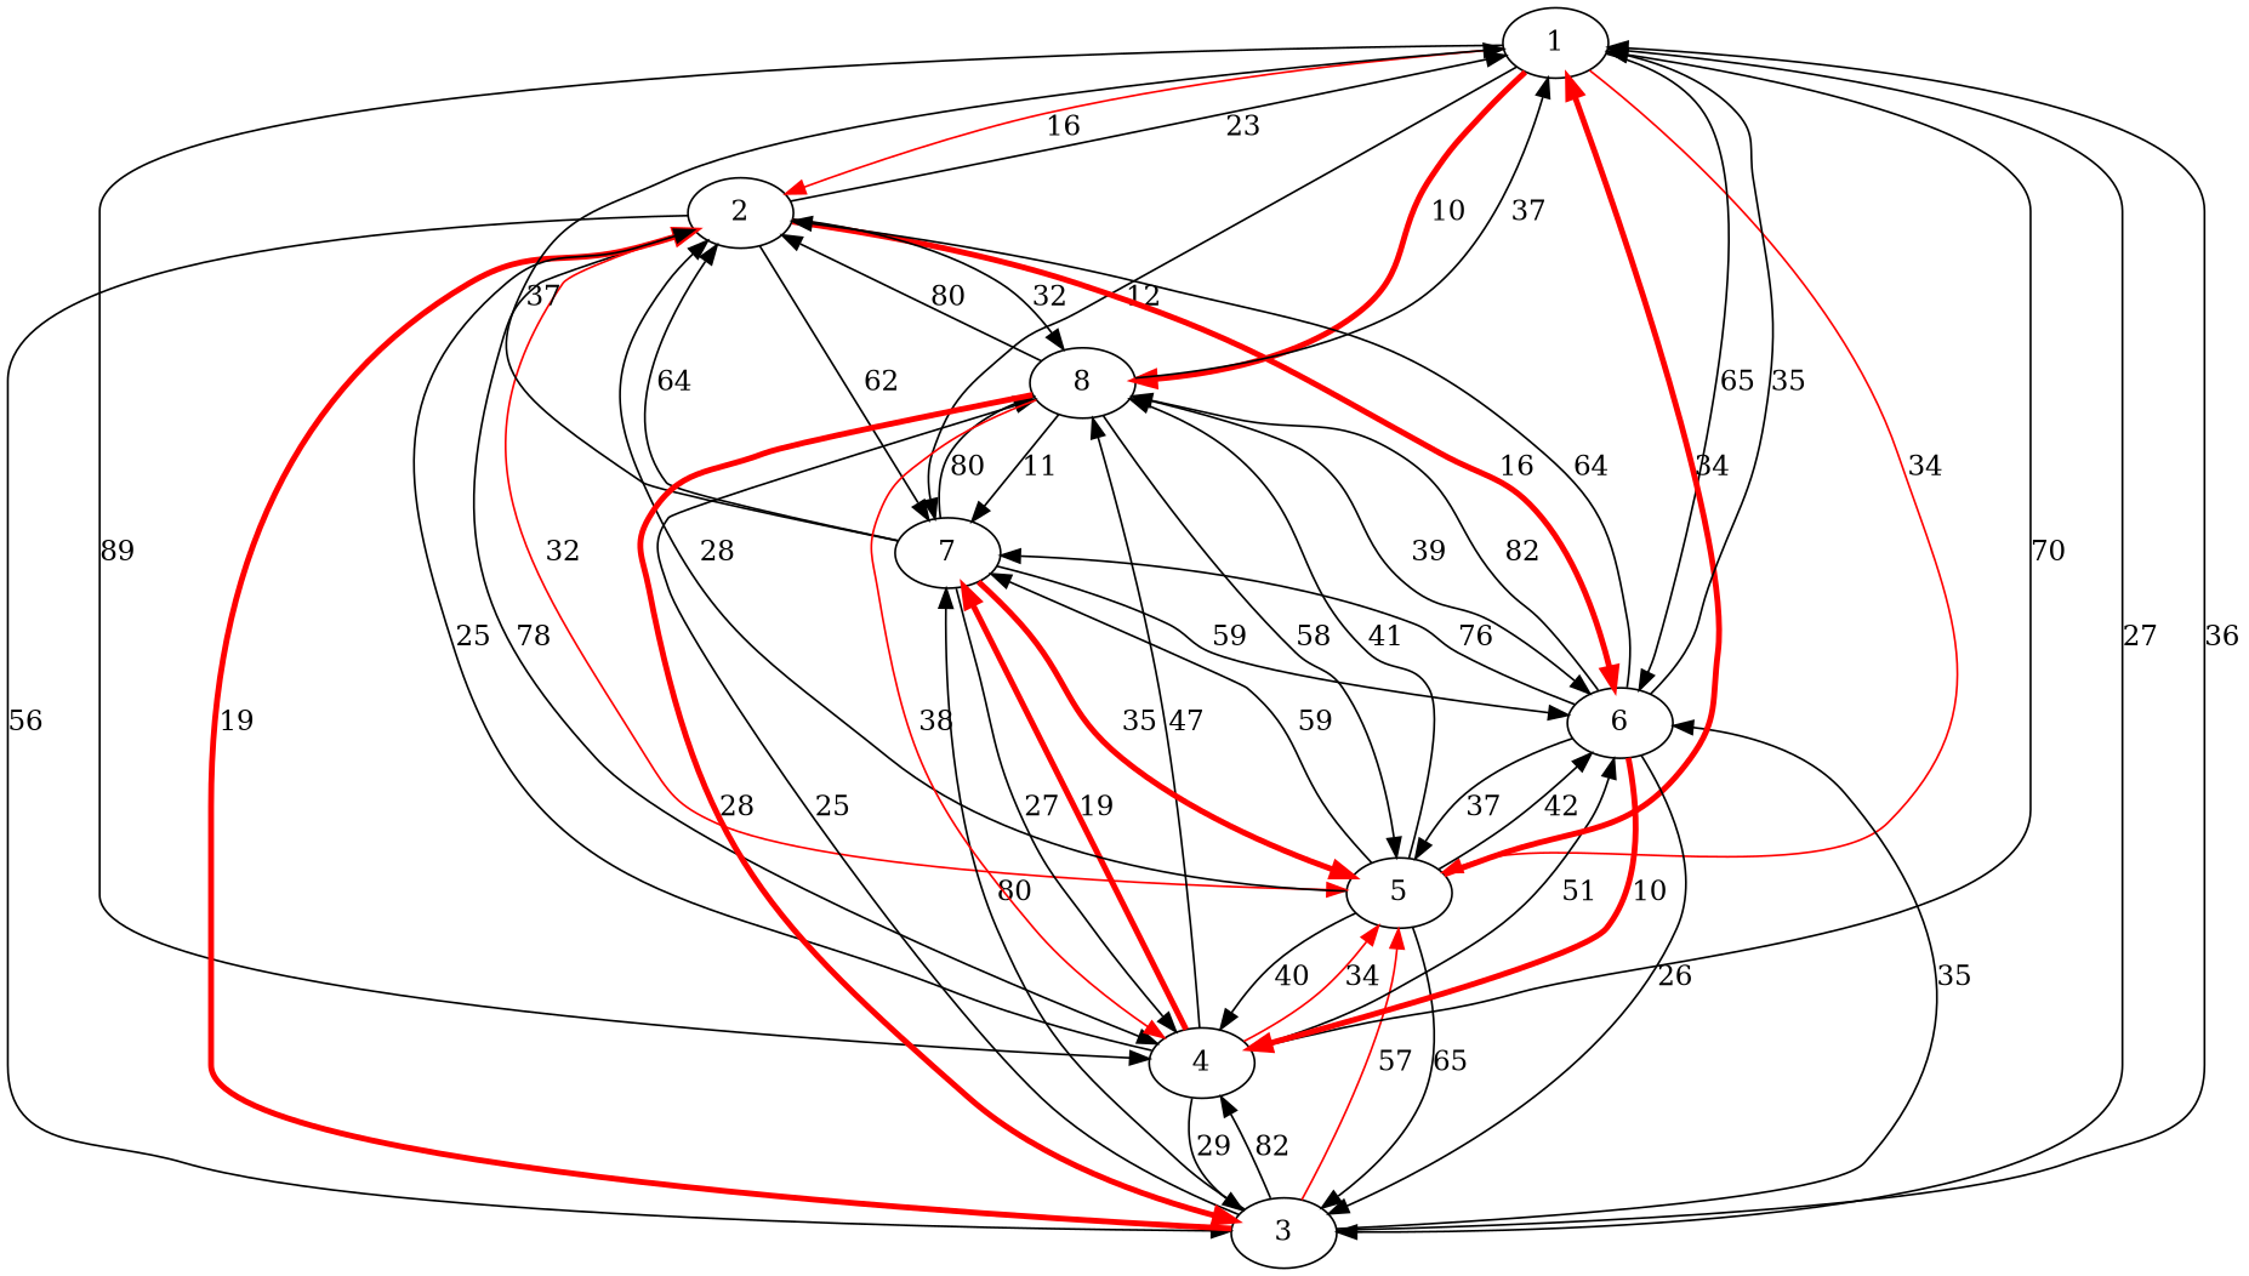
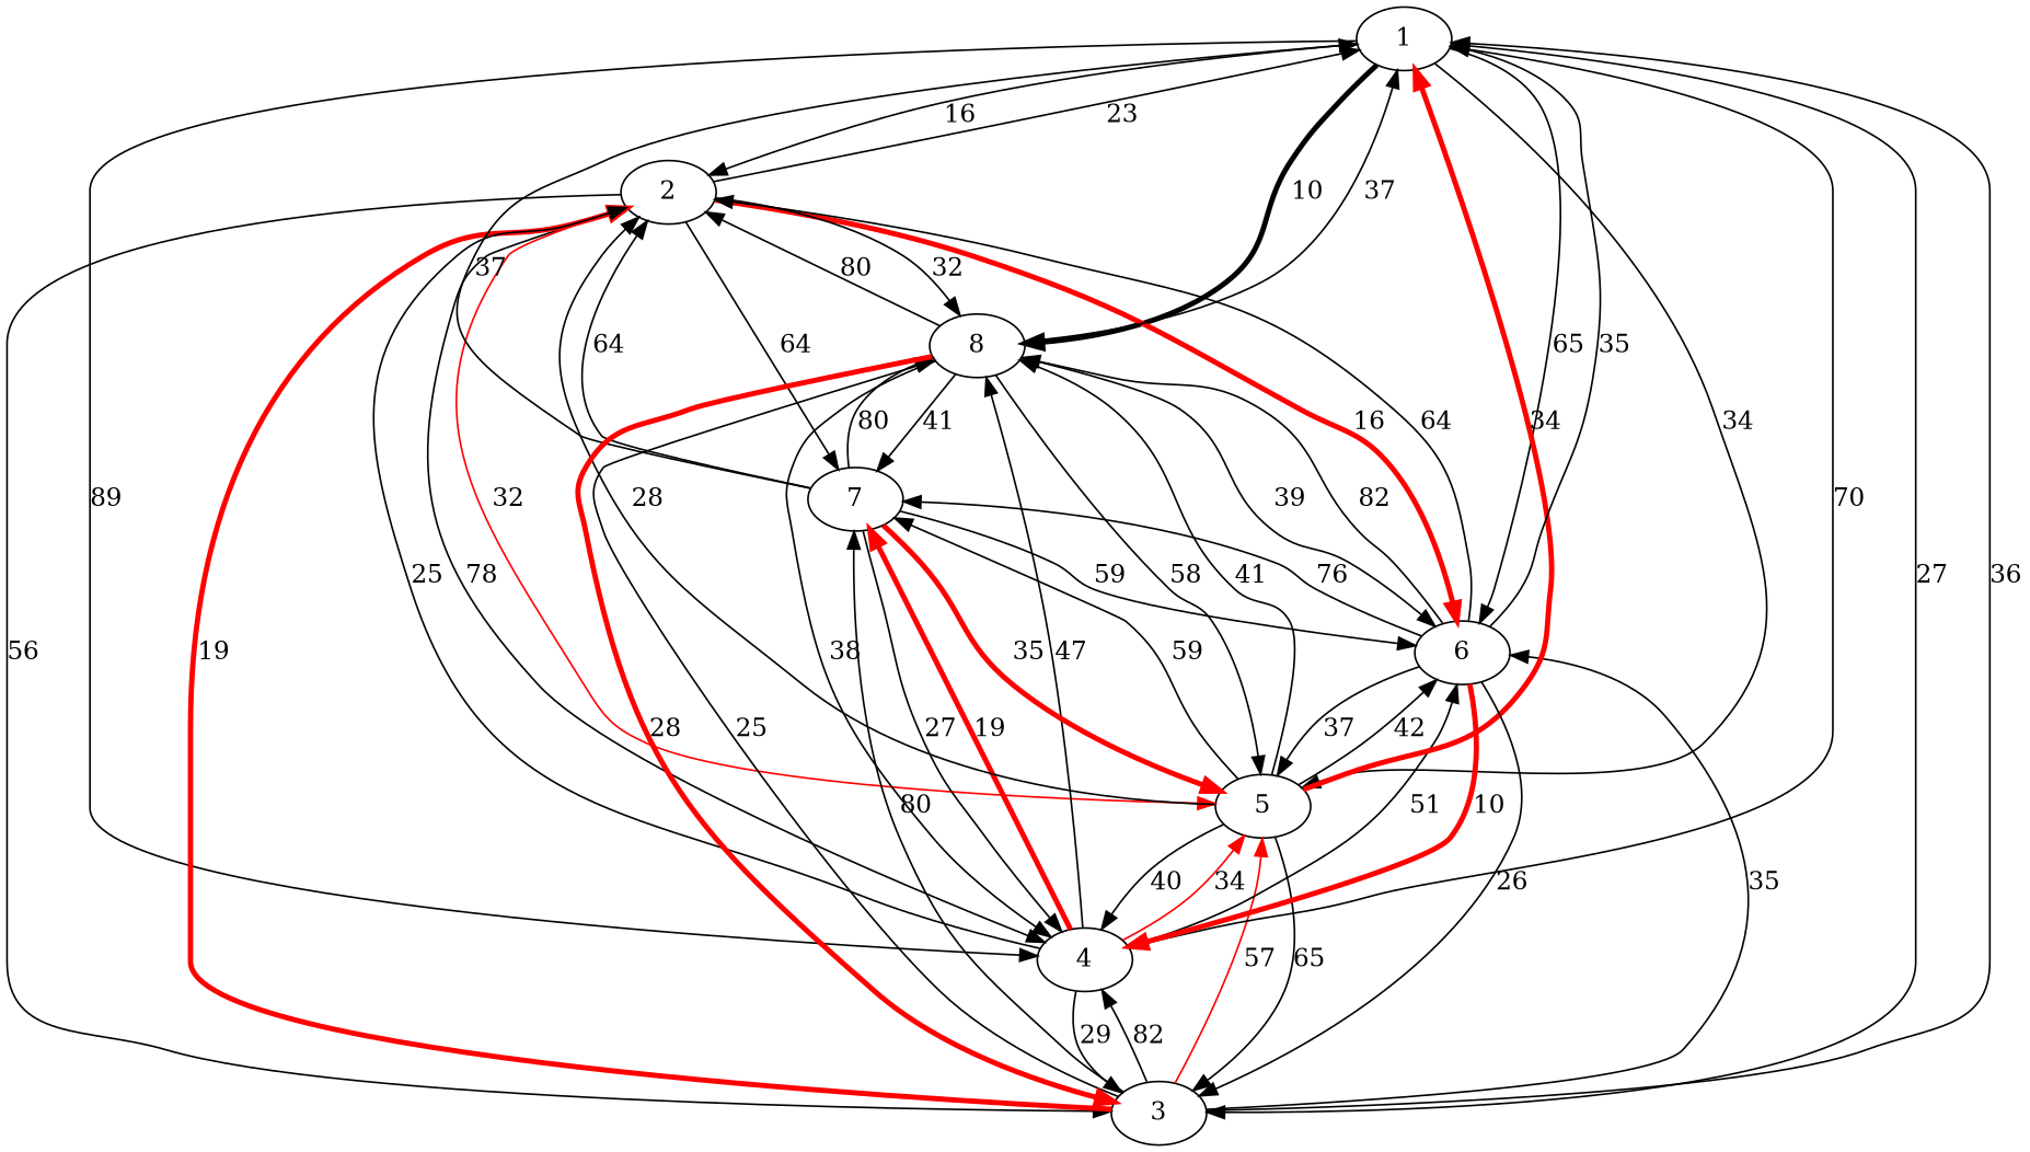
  digraph {
    1
    2
    3
    4
    5
    6
    7
    8
-   1 -> 2 [label=16 color=red]
+   1 -> 2 [label=16]
    1 -> 3 [label=27]
    1 -> 4 [label=89]
-   1 -> 5 [label=34 color=red]
+   1 -> 5 [label=34]
    1 -> 6 [label=65]
-   1 -> 7 [label=12]
-   1 -> 8 [color=red label=10 penwidth=3.0]
+   1 -> 8 [color=black label=10 penwidth=3.0]
    2 -> 1 [label=23]
    2 -> 3 [label=56]
    2 -> 4 [label=78]
    2 -> 5 [color=red label=32]
    2 -> 6 [color=red label=16 penwidth=3.0]
-   2 -> 7 [label=62]
+   2 -> 7 [label=64]
    2 -> 8 [label=32]
    3 -> 1 [label=36]
    3 -> 2 [color=red label=19 penwidth=3.0]
    3 -> 4 [label=82]
    3 -> 5 [color=red label=57]
    3 -> 6 [label=35]
    3 -> 7 [label=80]
    3 -> 8 [label=25]
    4 -> 1 [label=70]
    4 -> 2 [label=25]
    4 -> 3 [label=29]
    4 -> 5 [color=red label=34]
    4 -> 6 [label=51]
    4 -> 7 [color=red label=19 penwidth=3.0]
    4 -> 8 [label=47]
    5 -> 1 [color=red label=34 penwidth=3.0]
    5 -> 2 [label=28]
    5 -> 3 [label=65]
    5 -> 4 [label=40]
    5 -> 6 [label=42]
    5 -> 7 [label=59]
    5 -> 8 [label=41]
    6 -> 1 [label=35]
    6 -> 2 [label=64]
    6 -> 3 [label=26]
    6 -> 4 [color=red label=10 penwidth=3.0]
    6 -> 5 [label=37]
    6 -> 7 [label=76]
    6 -> 8 [label=82]
    7 -> 1 [label=37]
    7 -> 2 [label=64]
    7 -> 4 [label=27]
    7 -> 5 [color=red label=35 penwidth=3.0]
    7 -> 6 [label=59]
    7 -> 8 [label=80]
    8 -> 1 [label=37]
    8 -> 2 [label=80]
    8 -> 3 [color=red label=28 penwidth=3.0]
-   8 -> 4 [label=38 color=red]
+   8 -> 4 [label=38]
    8 -> 5 [label=58]
    8 -> 6 [label=39]
-   8 -> 7 [label=11]
+   8 -> 7 [label=41]
  }
